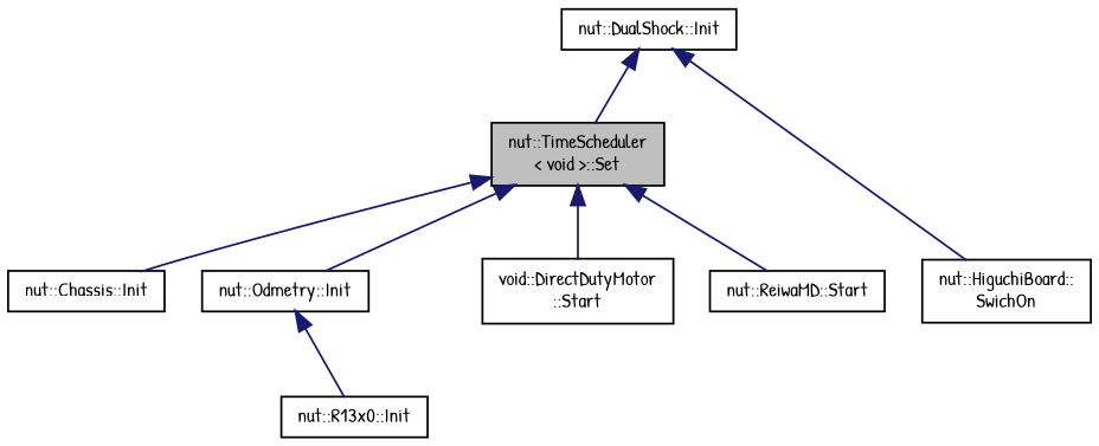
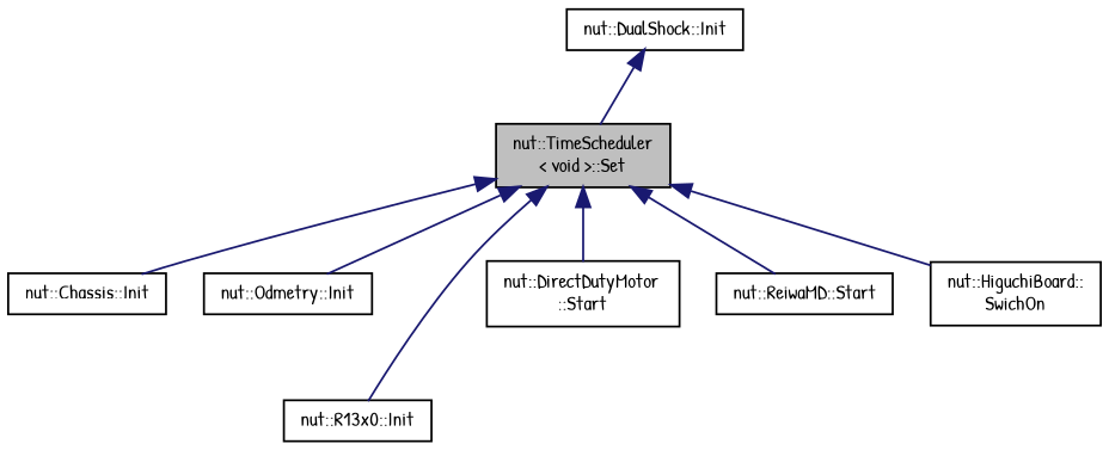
  digraph {
    fontname="Patrick Hand"
    rankdir=TB
    node [color=black fillcolor=white fontname="Patrick Hand" fontsize=10 shape=record style=filled]
    edge [color=midnightblue dir=back fontname="Patrick Hand" fontsize=10 labelfontname=Helvetica labelfontsize=10 style=solid]
    n1 [fillcolor=grey75 fontcolor=black height=0.2 label="nut::TimeScheduler\l\< void \>::Set" width=0.4]
    n2 [height=0.2 label="nut::Chassis::Init" width=0.4]
    n3 [height=0.2 label="nut::Odmetry::Init" width=0.4]
    n4 [height=0.2 label="nut::R13x0::Init" width=0.4]
-   n5 [height=0.2 label="void::DirectDutyMotor\l::Start" width=0.4]
+   n5 [height=0.2 label="nut::DirectDutyMotor\l::Start" width=0.4]
    n6 [height=0.2 label="nut::ReiwaMD::Start" width=0.4]
    n7 [height=0.2 label="nut::HiguchiBoard::\lSwichOn" width=0.4]
    n8 [height=0.2 label="nut::DualShock::Init" width=0.4]
    n1 -> n2
    n1 -> n3
-   n3 -> n4
+   n1 -> n4
    n1 -> n5
    n1 -> n6
-   n8 -> n7
+   n1 -> n7
    n8 -> n1
  }
